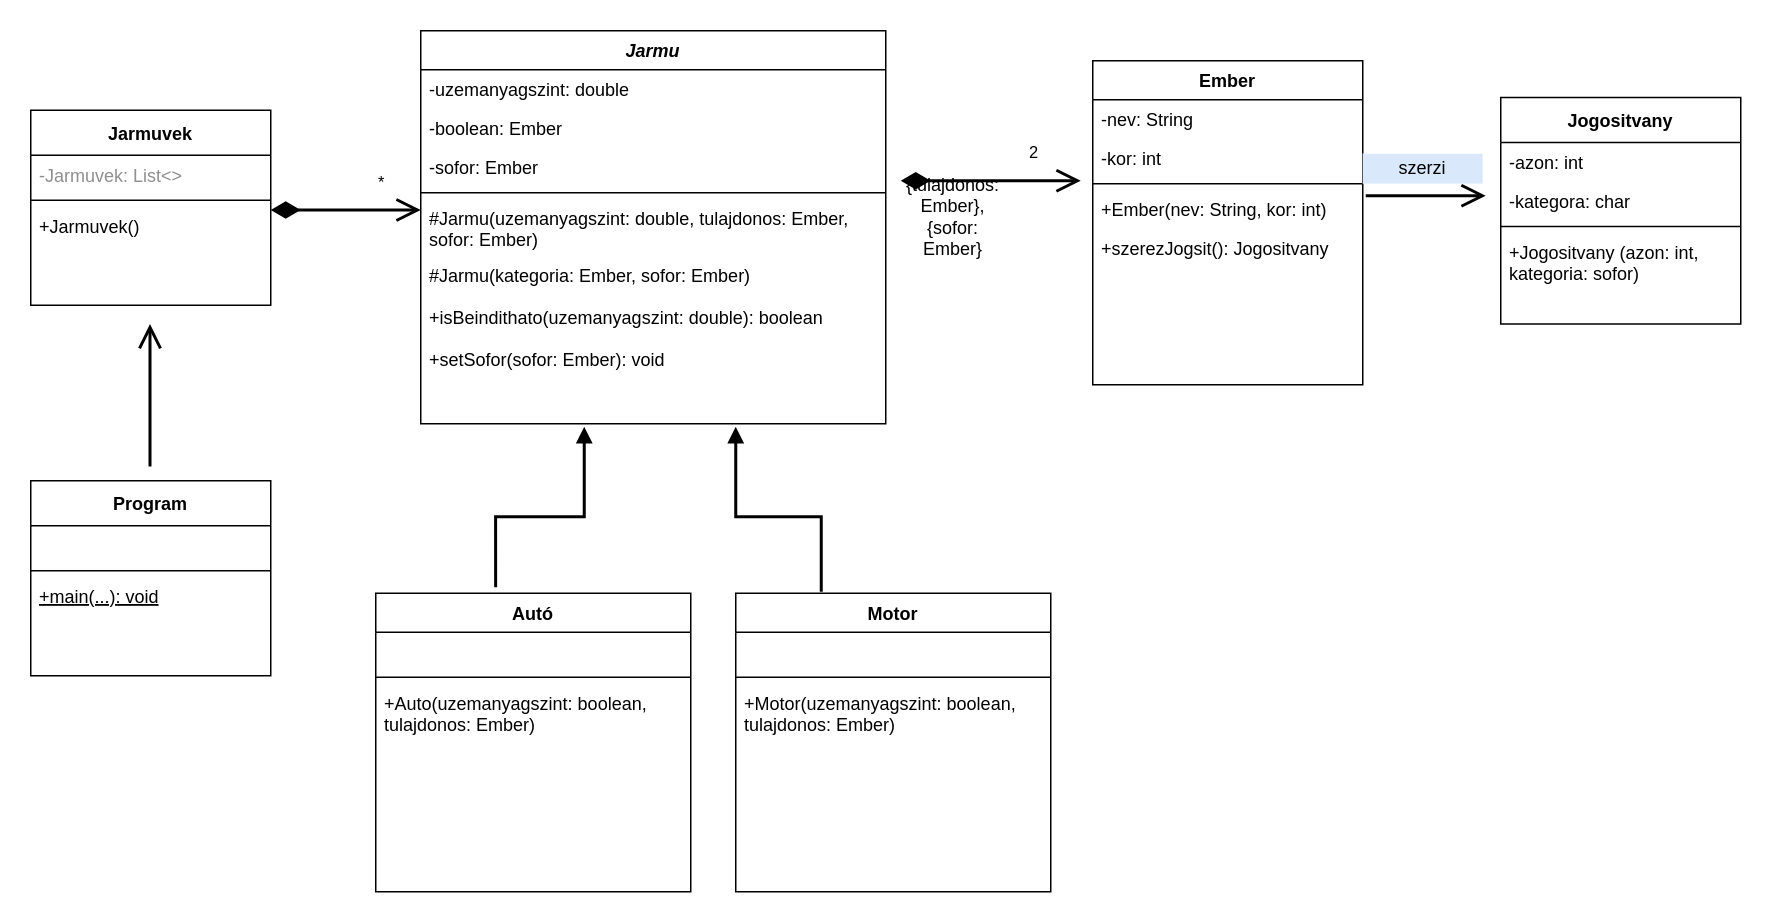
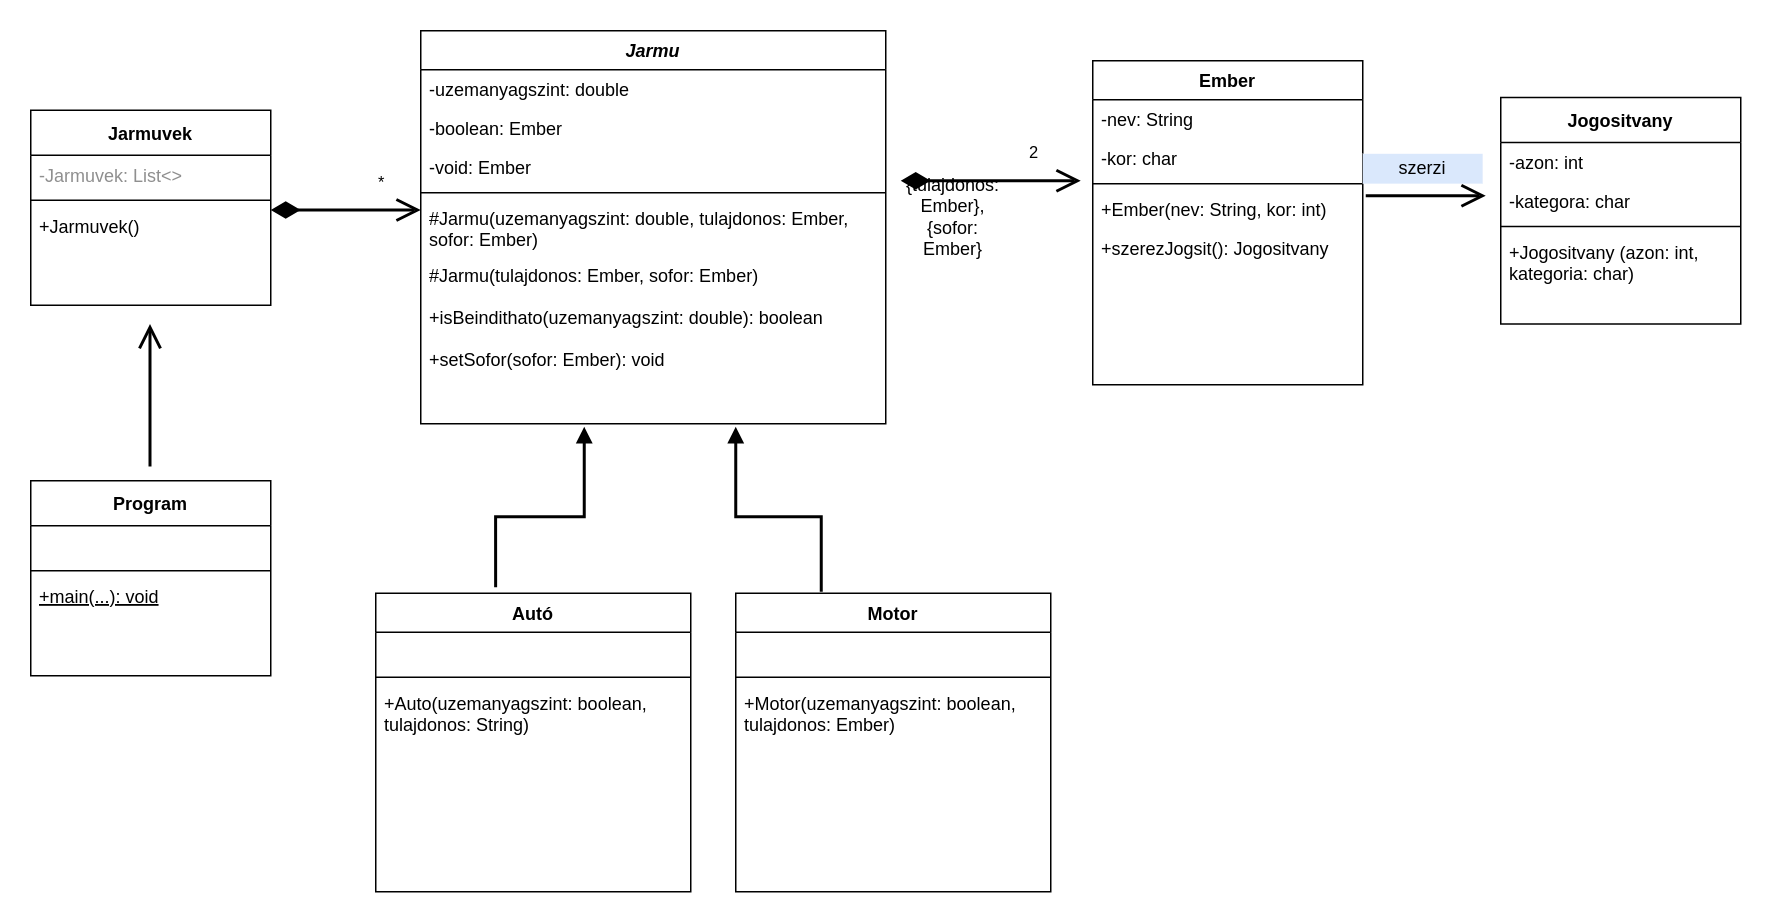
  <mxCell id="0" />
  <mxCell id="1" parent="0" />
  <mxCell id="2" value="Autó" style="swimlane;fontStyle=1;align=center;verticalAlign=top;childLayout=stackLayout;horizontal=1;startSize=26;horizontalStack=0;resizeParent=1;resizeLast=0;collapsible=1;marginBottom=0;rounded=0;shadow=0;strokeWidth=1;" parent="1" vertex="1"><mxGeometry x="250" y="395" width="210" height="199" as="geometry"><mxRectangle x="340" y="380" width="170" height="26" as="alternateBounds" /></mxGeometry></mxCell>
  <mxCell id="3" value=" " style="text;align=left;verticalAlign=top;spacingLeft=4;spacingRight=4;overflow=hidden;rotatable=0;points=[[0,0.5],[1,0.5]];portConstraint=eastwest;" parent="2" vertex="1"><mxGeometry y="26" width="210" height="26" as="geometry" /></mxCell>
  <mxCell id="4" value="" style="line;html=1;strokeWidth=1;align=left;verticalAlign=middle;spacingTop=-1;spacingLeft=3;spacingRight=3;rotatable=0;labelPosition=right;points=[];portConstraint=eastwest;" parent="2" vertex="1"><mxGeometry y="52" width="210" height="8" as="geometry" /></mxCell>
- <mxCell id="5" value="+Auto(uzemanyagszint: boolean, &#10;tulajdonos: Ember)" style="text;align=left;verticalAlign=top;spacingLeft=4;spacingRight=4;overflow=hidden;rotatable=0;points=[[0,0.5],[1,0.5]];portConstraint=eastwest;" vertex="1" parent="2"><mxGeometry y="60" width="210" height="48" as="geometry" /></mxCell>
+ <mxCell id="5" value="+Auto(uzemanyagszint: boolean, &#10;tulajdonos: String)" style="text;align=left;verticalAlign=top;spacingLeft=4;spacingRight=4;overflow=hidden;rotatable=0;points=[[0,0.5],[1,0.5]];portConstraint=eastwest;" vertex="1" parent="2"><mxGeometry y="60" width="210" height="48" as="geometry" /></mxCell>
  <mxCell id="6" value="Jarmu" style="swimlane;fontStyle=3;align=center;verticalAlign=top;childLayout=stackLayout;horizontal=1;startSize=26;horizontalStack=0;resizeParent=1;resizeLast=0;collapsible=1;marginBottom=0;rounded=0;shadow=0;strokeWidth=1;" parent="1" vertex="1"><mxGeometry x="280" y="20" width="310" height="262" as="geometry"><mxRectangle x="550" y="140" width="160" height="26" as="alternateBounds" /></mxGeometry></mxCell>
  <mxCell id="7" value="-uzemanyagszint: double" style="text;align=left;verticalAlign=top;spacingLeft=4;spacingRight=4;overflow=hidden;rotatable=0;points=[[0,0.5],[1,0.5]];portConstraint=eastwest;" parent="6" vertex="1"><mxGeometry y="26" width="310" height="26" as="geometry" /></mxCell>
  <mxCell id="8" value="-boolean: Ember" style="text;align=left;verticalAlign=top;spacingLeft=4;spacingRight=4;overflow=hidden;rotatable=0;points=[[0,0.5],[1,0.5]];portConstraint=eastwest;" vertex="1" parent="6"><mxGeometry y="52" width="310" height="26" as="geometry" /></mxCell>
- <mxCell id="9" value="-sofor: Ember" style="text;align=left;verticalAlign=top;spacingLeft=4;spacingRight=4;overflow=hidden;rotatable=0;points=[[0,0.5],[1,0.5]];portConstraint=eastwest;" vertex="1" parent="6"><mxGeometry y="78" width="310" height="26" as="geometry" /></mxCell>
+ <mxCell id="9" value="-void: Ember" style="text;align=left;verticalAlign=top;spacingLeft=4;spacingRight=4;overflow=hidden;rotatable=0;points=[[0,0.5],[1,0.5]];portConstraint=eastwest;" vertex="1" parent="6"><mxGeometry y="78" width="310" height="26" as="geometry" /></mxCell>
  <mxCell id="10" value="" style="line;html=1;strokeWidth=1;align=left;verticalAlign=middle;spacingTop=-1;spacingLeft=3;spacingRight=3;rotatable=0;labelPosition=right;points=[];portConstraint=eastwest;" parent="6" vertex="1"><mxGeometry y="104" width="310" height="8" as="geometry" /></mxCell>
  <mxCell id="11" value="#Jarmu(uzemanyagszint: double, tulajdonos: Ember, &#10;sofor: Ember)" style="text;align=left;verticalAlign=top;spacingLeft=4;spacingRight=4;overflow=hidden;rotatable=0;points=[[0,0.5],[1,0.5]];portConstraint=eastwest;" vertex="1" parent="6"><mxGeometry y="112" width="310" height="38" as="geometry" /></mxCell>
- <mxCell id="12" value="#Jarmu(kategoria: Ember, sofor: Ember)" style="text;align=left;verticalAlign=top;spacingLeft=4;spacingRight=4;overflow=hidden;rotatable=0;points=[[0,0.5],[1,0.5]];portConstraint=eastwest;" vertex="1" parent="6"><mxGeometry y="150" width="310" height="28" as="geometry" /></mxCell>
+ <mxCell id="12" value="#Jarmu(tulajdonos: Ember, sofor: Ember)" style="text;align=left;verticalAlign=top;spacingLeft=4;spacingRight=4;overflow=hidden;rotatable=0;points=[[0,0.5],[1,0.5]];portConstraint=eastwest;" vertex="1" parent="6"><mxGeometry y="150" width="310" height="28" as="geometry" /></mxCell>
  <mxCell id="13" value="+isBeindithato(uzemanyagszint: double): boolean" style="text;align=left;verticalAlign=top;spacingLeft=4;spacingRight=4;overflow=hidden;rotatable=0;points=[[0,0.5],[1,0.5]];portConstraint=eastwest;" vertex="1" parent="6"><mxGeometry y="178" width="310" height="28" as="geometry" /></mxCell>
  <mxCell id="14" value="+setSofor(sofor: Ember): void" style="text;align=left;verticalAlign=top;spacingLeft=4;spacingRight=4;overflow=hidden;rotatable=0;points=[[0,0.5],[1,0.5]];portConstraint=eastwest;" vertex="1" parent="6"><mxGeometry y="206" width="310" height="28" as="geometry" /></mxCell>
  <mxCell id="15" value="{tulajdonos: Ember}, {sofor: Ember}" style="rounded=0;whiteSpace=wrap;html=1;fontColor=#000000;strokeWidth=0;fillColor=default;gradientColor=none;strokeColor=none;" parent="1" vertex="1"><mxGeometry x="605" y="129" width="60" height="30" as="geometry" /></mxCell>
  <mxCell id="16" value="" style="endArrow=block;endFill=1;html=1;edgeStyle=orthogonalEdgeStyle;align=left;verticalAlign=top;rounded=0;fontColor=#A3A3A3;exitX=0.444;exitY=-0.016;exitDx=0;exitDy=0;exitPerimeter=0;strokeWidth=2;" parent="1" edge="1"><mxGeometry x="-1" relative="1" as="geometry"><mxPoint x="329.92" y="390.928" as="sourcePoint" /><mxPoint x="389" y="284" as="targetPoint" /><Array as="points"><mxPoint x="330" y="344" /><mxPoint x="389" y="344" /></Array></mxGeometry></mxCell>
  <mxCell id="17" value="" style="endArrow=block;endFill=1;html=1;edgeStyle=orthogonalEdgeStyle;align=left;verticalAlign=top;rounded=0;fontColor=#A3A3A3;strokeWidth=2;" parent="1" edge="1"><mxGeometry x="-1" relative="1" as="geometry"><mxPoint x="547" y="394" as="sourcePoint" /><mxPoint x="490" y="284" as="targetPoint" /><Array as="points"><mxPoint x="547" y="344" /><mxPoint x="490" y="344" /></Array></mxGeometry></mxCell>
  <mxCell id="18" value="Program" style="swimlane;fontStyle=1;align=center;verticalAlign=middle;childLayout=stackLayout;horizontal=1;startSize=30;horizontalStack=0;resizeParent=1;resizeLast=0;collapsible=1;marginBottom=0;rounded=0;shadow=0;strokeWidth=1;labelPosition=center;verticalLabelPosition=middle;" parent="1" vertex="1"><mxGeometry x="20" y="320" width="160" height="130" as="geometry"><mxRectangle x="130" y="380" width="160" height="26" as="alternateBounds" /></mxGeometry></mxCell>
  <mxCell id="19" value="&#10;  " style="text;align=left;verticalAlign=top;spacingLeft=4;spacingRight=4;overflow=hidden;rotatable=0;points=[[0,0.5],[1,0.5]];portConstraint=eastwest;rounded=0;shadow=0;html=0;" parent="18" vertex="1"><mxGeometry y="30" width="160" height="26" as="geometry" /></mxCell>
  <mxCell id="20" value="" style="line;html=1;strokeWidth=1;align=left;verticalAlign=middle;spacingTop=-1;spacingLeft=3;spacingRight=3;rotatable=0;labelPosition=right;points=[];portConstraint=eastwest;" parent="18" vertex="1"><mxGeometry y="56" width="160" height="8" as="geometry" /></mxCell>
  <mxCell id="21" value="+main(...): void" style="text;align=left;verticalAlign=top;spacingLeft=4;spacingRight=4;overflow=hidden;rotatable=0;points=[[0,0.5],[1,0.5]];portConstraint=eastwest;fontStyle=4" parent="18" vertex="1"><mxGeometry y="64" width="160" height="26" as="geometry" /></mxCell>
  <mxCell id="22" value="" style="endArrow=open;endFill=1;endSize=12;html=1;rounded=0;strokeWidth=2;" parent="1" edge="1"><mxGeometry width="160" relative="1" as="geometry"><mxPoint x="99.5" y="310.5" as="sourcePoint" /><mxPoint x="99.5" y="215.5" as="targetPoint" /></mxGeometry></mxCell>
  <mxCell id="23" value="2" style="endArrow=open;html=1;endSize=12;startArrow=diamondThin;startSize=14;startFill=1;edgeStyle=orthogonalEdgeStyle;align=left;verticalAlign=bottom;rounded=0;fontColor=#000000;strokeWidth=2;" parent="1" edge="1"><mxGeometry x="0.4" y="10" relative="1" as="geometry"><mxPoint x="600" y="120" as="sourcePoint" /><mxPoint x="720" y="120" as="targetPoint" /><mxPoint as="offset" /></mxGeometry></mxCell>
  <mxCell id="24" value="Ember" style="swimlane;fontStyle=1;align=center;verticalAlign=top;childLayout=stackLayout;horizontal=1;startSize=26;horizontalStack=0;resizeParent=1;resizeLast=0;collapsible=1;marginBottom=0;rounded=0;shadow=0;strokeWidth=1;" vertex="1" parent="1"><mxGeometry x="728" y="40" width="180" height="216" as="geometry"><mxRectangle x="340" y="380" width="170" height="26" as="alternateBounds" /></mxGeometry></mxCell>
  <mxCell id="25" value="-nev: String" style="text;align=left;verticalAlign=top;spacingLeft=4;spacingRight=4;overflow=hidden;rotatable=0;points=[[0,0.5],[1,0.5]];portConstraint=eastwest;" vertex="1" parent="24"><mxGeometry y="26" width="180" height="26" as="geometry" /></mxCell>
- <mxCell id="26" value="-kor: int" style="text;align=left;verticalAlign=top;spacingLeft=4;spacingRight=4;overflow=hidden;rotatable=0;points=[[0,0.5],[1,0.5]];portConstraint=eastwest;" vertex="1" parent="24"><mxGeometry y="52" width="180" height="26" as="geometry" /></mxCell>
+ <mxCell id="26" value="-kor: char" style="text;align=left;verticalAlign=top;spacingLeft=4;spacingRight=4;overflow=hidden;rotatable=0;points=[[0,0.5],[1,0.5]];portConstraint=eastwest;" vertex="1" parent="24"><mxGeometry y="52" width="180" height="26" as="geometry" /></mxCell>
  <mxCell id="27" value="" style="line;html=1;strokeWidth=1;align=left;verticalAlign=middle;spacingTop=-1;spacingLeft=3;spacingRight=3;rotatable=0;labelPosition=right;points=[];portConstraint=eastwest;" vertex="1" parent="24"><mxGeometry y="78" width="180" height="8" as="geometry" /></mxCell>
  <mxCell id="28" value="+Ember(nev: String, kor: int)" style="text;align=left;verticalAlign=top;spacingLeft=4;spacingRight=4;overflow=hidden;rotatable=0;points=[[0,0.5],[1,0.5]];portConstraint=eastwest;" vertex="1" parent="24"><mxGeometry y="86" width="180" height="26" as="geometry" /></mxCell>
  <mxCell id="29" value="+szerezJogsit(): Jogositvany" style="text;align=left;verticalAlign=top;spacingLeft=4;spacingRight=4;overflow=hidden;rotatable=0;points=[[0,0.5],[1,0.5]];portConstraint=eastwest;" vertex="1" parent="24"><mxGeometry y="112" width="180" height="26" as="geometry" /></mxCell>
  <mxCell id="30" value="Jogositvany" style="swimlane;fontStyle=1;align=center;verticalAlign=middle;childLayout=stackLayout;horizontal=1;startSize=30;horizontalStack=0;resizeParent=1;resizeLast=0;collapsible=1;marginBottom=0;rounded=0;shadow=0;strokeWidth=1;labelPosition=center;verticalLabelPosition=middle;" vertex="1" parent="1"><mxGeometry x="1000" y="64.5" width="160" height="151" as="geometry"><mxRectangle x="130" y="380" width="160" height="26" as="alternateBounds" /></mxGeometry></mxCell>
  <mxCell id="31" value="-azon: int" style="text;align=left;verticalAlign=top;spacingLeft=4;spacingRight=4;overflow=hidden;rotatable=0;points=[[0,0.5],[1,0.5]];portConstraint=eastwest;rounded=0;shadow=0;html=0;" vertex="1" parent="30"><mxGeometry y="30" width="160" height="26" as="geometry" /></mxCell>
  <mxCell id="32" value="-kategora: char" style="text;align=left;verticalAlign=top;spacingLeft=4;spacingRight=4;overflow=hidden;rotatable=0;points=[[0,0.5],[1,0.5]];portConstraint=eastwest;rounded=0;shadow=0;html=0;" vertex="1" parent="30"><mxGeometry y="56" width="160" height="26" as="geometry" /></mxCell>
  <mxCell id="33" value="" style="line;html=1;strokeWidth=1;align=left;verticalAlign=middle;spacingTop=-1;spacingLeft=3;spacingRight=3;rotatable=0;labelPosition=right;points=[];portConstraint=eastwest;" vertex="1" parent="30"><mxGeometry y="82" width="160" height="8" as="geometry" /></mxCell>
- <mxCell id="34" value="+Jogositvany (azon: int, &#10;kategoria: sofor)" style="text;align=left;verticalAlign=top;spacingLeft=4;spacingRight=4;overflow=hidden;rotatable=0;points=[[0,0.5],[1,0.5]];portConstraint=eastwest;rounded=0;shadow=0;html=0;" vertex="1" parent="30"><mxGeometry y="90" width="160" height="40" as="geometry" /></mxCell>
+ <mxCell id="34" value="+Jogositvany (azon: int, &#10;kategoria: char)" style="text;align=left;verticalAlign=top;spacingLeft=4;spacingRight=4;overflow=hidden;rotatable=0;points=[[0,0.5],[1,0.5]];portConstraint=eastwest;rounded=0;shadow=0;html=0;" vertex="1" parent="30"><mxGeometry y="90" width="160" height="40" as="geometry" /></mxCell>
  <mxCell id="35" value="Motor" style="swimlane;fontStyle=1;align=center;verticalAlign=top;childLayout=stackLayout;horizontal=1;startSize=26;horizontalStack=0;resizeParent=1;resizeLast=0;collapsible=1;marginBottom=0;rounded=0;shadow=0;strokeWidth=1;" vertex="1" parent="1"><mxGeometry x="490" y="395" width="210" height="199" as="geometry"><mxRectangle x="340" y="380" width="170" height="26" as="alternateBounds" /></mxGeometry></mxCell>
  <mxCell id="36" value=" " style="text;align=left;verticalAlign=top;spacingLeft=4;spacingRight=4;overflow=hidden;rotatable=0;points=[[0,0.5],[1,0.5]];portConstraint=eastwest;" vertex="1" parent="35"><mxGeometry y="26" width="210" height="26" as="geometry" /></mxCell>
  <mxCell id="37" value="" style="line;html=1;strokeWidth=1;align=left;verticalAlign=middle;spacingTop=-1;spacingLeft=3;spacingRight=3;rotatable=0;labelPosition=right;points=[];portConstraint=eastwest;" vertex="1" parent="35"><mxGeometry y="52" width="210" height="8" as="geometry" /></mxCell>
  <mxCell id="38" value="+Motor(uzemanyagszint: boolean, &#10;tulajdonos: Ember)" style="text;align=left;verticalAlign=top;spacingLeft=4;spacingRight=4;overflow=hidden;rotatable=0;points=[[0,0.5],[1,0.5]];portConstraint=eastwest;" vertex="1" parent="35"><mxGeometry y="60" width="210" height="48" as="geometry" /></mxCell>
  <mxCell id="39" value="" style="endArrow=open;endFill=1;endSize=12;html=1;rounded=0;strokeWidth=2;" edge="1" parent="1"><mxGeometry width="160" relative="1" as="geometry"><mxPoint x="910" y="130" as="sourcePoint" /><mxPoint x="990" y="130" as="targetPoint" /></mxGeometry></mxCell>
  <mxCell id="40" value="szerzi" style="rounded=0;whiteSpace=wrap;html=1;strokeWidth=0;strokeColor=#FFFFFF;fillColor=#dae8fc;" vertex="1" parent="1"><mxGeometry x="908" y="102" width="80" height="20" as="geometry" /></mxCell>
  <mxCell id="41" value="Jarmuvek" style="swimlane;fontStyle=1;align=center;verticalAlign=middle;childLayout=stackLayout;horizontal=1;startSize=30;horizontalStack=0;resizeParent=1;resizeLast=0;collapsible=1;marginBottom=0;rounded=0;shadow=0;strokeWidth=1;labelPosition=center;verticalLabelPosition=middle;" vertex="1" parent="1"><mxGeometry x="20" y="73" width="160" height="130" as="geometry"><mxRectangle x="130" y="380" width="160" height="26" as="alternateBounds" /></mxGeometry></mxCell>
  <mxCell id="42" value="-Jarmuvek: List&lt;&gt;" style="text;align=left;verticalAlign=top;spacingLeft=4;spacingRight=4;overflow=hidden;rotatable=0;points=[[0,0.5],[1,0.5]];portConstraint=eastwest;rounded=0;shadow=0;html=0;fontColor=#8F8F8F;" vertex="1" parent="41"><mxGeometry y="30" width="160" height="26" as="geometry" /></mxCell>
  <mxCell id="43" value="" style="line;html=1;strokeWidth=1;align=left;verticalAlign=middle;spacingTop=-1;spacingLeft=3;spacingRight=3;rotatable=0;labelPosition=right;points=[];portConstraint=eastwest;" vertex="1" parent="41"><mxGeometry y="56" width="160" height="8" as="geometry" /></mxCell>
  <mxCell id="44" value="+Jarmuvek()" style="text;align=left;verticalAlign=top;spacingLeft=4;spacingRight=4;overflow=hidden;rotatable=0;points=[[0,0.5],[1,0.5]];portConstraint=eastwest;fontStyle=0" vertex="1" parent="41"><mxGeometry y="64" width="160" height="26" as="geometry" /></mxCell>
  <mxCell id="45" value="*" style="endArrow=open;html=1;endSize=12;startArrow=diamondThin;startSize=14;startFill=1;edgeStyle=orthogonalEdgeStyle;align=left;verticalAlign=bottom;rounded=0;fontColor=#000000;strokeWidth=2;" edge="1" parent="1"><mxGeometry x="0.4" y="10" relative="1" as="geometry"><mxPoint x="180" y="139.5" as="sourcePoint" /><mxPoint x="280" y="139.5" as="targetPoint" /><mxPoint as="offset" /></mxGeometry></mxCell>
